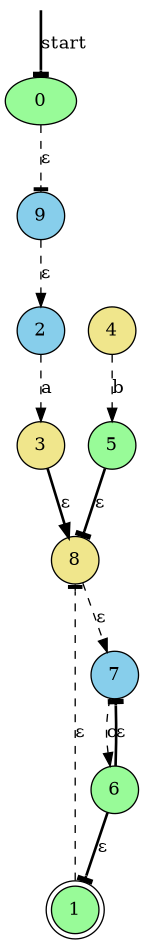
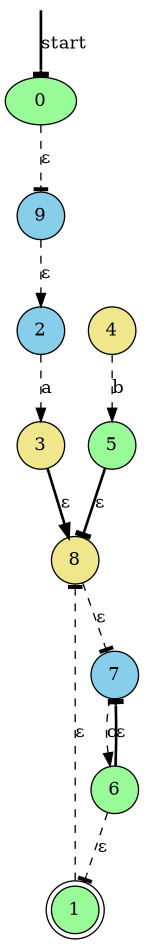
  digraph {
    rankdir=TB
    node [shape=circle style=filled fillcolor=palegreen]
    edge [arrowhead=tee style=dashed]
    __start [shape=point style=invis fillcolor=""]
    0 [shape=""]
    9 [fillcolor=skyblue]
    2 [fillcolor=skyblue]
    1 [shape=doublecircle]
    8 [fillcolor=khaki]
    3 [fillcolor=khaki]
    7 [fillcolor=skyblue]
    6
    4 [fillcolor=khaki]
    5
    __start -> 0 [label=start style=bold]
    0 -> 9 [label="&epsilon;"]
    9 -> 2 [arrowhead=normal label="&epsilon;"]
    2 -> 3 [arrowhead=normal label=a]
    1 -> 8 [label="&epsilon;"]
-   8 -> 7 [arrowhead=normal label="&epsilon;"]
+   8 -> 7 [label="&epsilon;"]
    3 -> 8 [arrowhead=normal label="&epsilon;" style=bold]
    7 -> 6 [arrowhead=normal label=c]
-   6 -> 1 [label="&epsilon;" style=bold]
+   6 -> 1 [label="&epsilon;"]
    6 -> 7 [label="&epsilon;" style=bold]
    4 -> 5 [arrowhead=normal label=b]
    5 -> 8 [label="&epsilon;" style=bold]
  }
